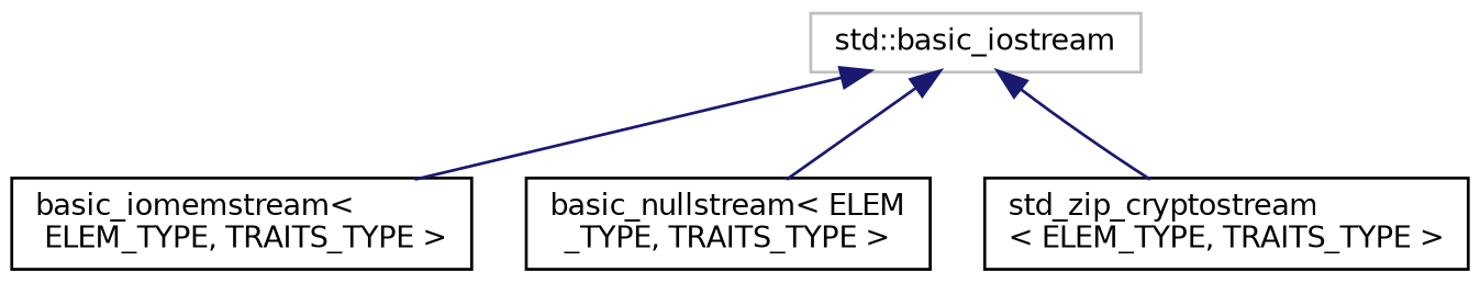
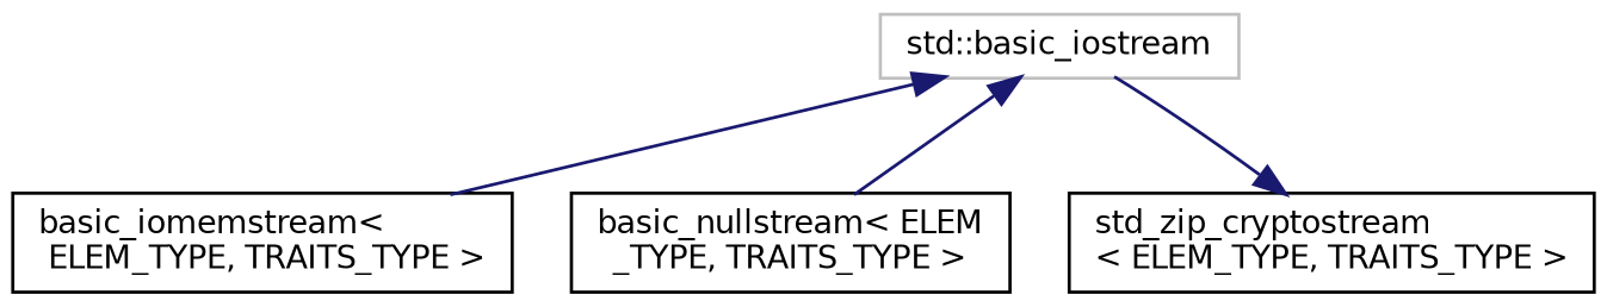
  digraph {
    rankdir=TB
    node [color=black fillcolor=white fontname=Helvetica fontsize=10 shape=record style=filled]
    edge [color=midnightblue dir=back fontname=Helvetica fontsize=10 labelfontname=Helvetica labelfontsize=10 style=solid]
    n1 [color=grey75 height=0.2 label="std::basic_iostream" width=0.4]
    n2 [height=0.2 label="basic_iomemstream\<\l ELEM_TYPE, TRAITS_TYPE \>" width=0.4]
    n3 [height=0.2 label="basic_nullstream\< ELEM\l_TYPE, TRAITS_TYPE \>" width=0.4]
    n4 [height=0.2 label="std_zip_cryptostream\l\< ELEM_TYPE, TRAITS_TYPE \>" width=0.4]
    n1 -> n2
    n1 -> n3
-   n1 -> n4
+   n4 -> n1
  }
